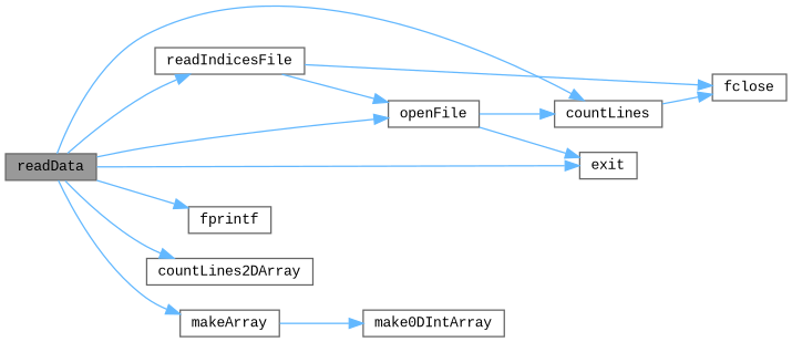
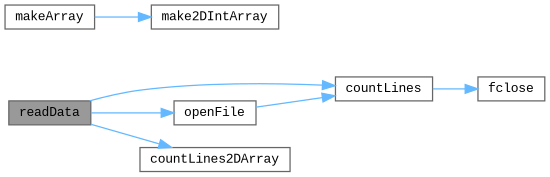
  digraph {
    fontname="Liberation Mono"
    rankdir=LR
    node [color=grey40 fillcolor=white fontname="Liberation Mono" fontsize=10 shape=box style=filled]
    edge [color=steelblue1 fontname="Liberation Mono" fontsize=10 labelfontname=Helvetica labelfontsize=10 style=solid]
    n1 [color=gray40 fillcolor=grey60 fontcolor=black height=0.2 label=readData width=0.4]
    n2 [height=0.2 label=countLines width=0.4]
    n3 [height=0.2 label=openFile width=0.4]
-   n4 [height=0.2 label=exit width=0.4]
-   n5 [height=0.2 label=fprintf width=0.4]
    n6 [height=0.2 label=countLines2DArray width=0.4]
    n7 [height=0.2 label=makeArray width=0.4]
-   n8 [height=0.2 label=readIndicesFile width=0.4]
    n9 [height=0.2 label=fclose width=0.4]
-   n10 [height=0.2 label=make0DIntArray width=0.4]
+   n10 [height=0.2 label=make2DIntArray width=0.4]
    n1 -> n2
    n1 -> n3
-   n1 -> n4
-   n1 -> n5
    n1 -> n6
-   n1 -> n7
-   n1 -> n8
    n2 -> n9
    n3 -> n2
-   n3 -> n4
    n7 -> n10
-   n8 -> n3
-   n8 -> n9
  }
